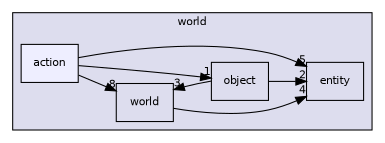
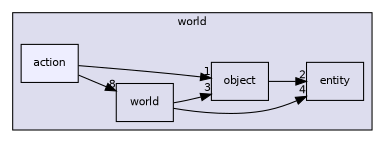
  digraph {
    compound=true
    rankdir=LR
    node [fontname=Helvetica fontsize=10 shape=box]
    edge [labeldistance=1.5 labelfontname=Helvetica labelfontsize=10]
    n1 [label=world]
    n2 [label=object]
    n3 [label=entity]
    n4 [fillcolor="#eeeeff" label=action pencolor=black style=filled]
    subgraph cluster_1 {
      bgcolor="#ddddee"
      fontname=Helvetica
      fontsize=10
      label=world
      pencolor=black
      n1
      n2
      n3
      n4
    }
-   n2 -> n1 [headlabel=3]
+   n1 -> n2 [headlabel=3]
    n1 -> n3 [headlabel=4]
    n2 -> n3 [headlabel=2]
    n4 -> n1 [headlabel=8]
    n4 -> n2 [headlabel=1]
-   n4 -> n3 [headlabel=5]
  }
